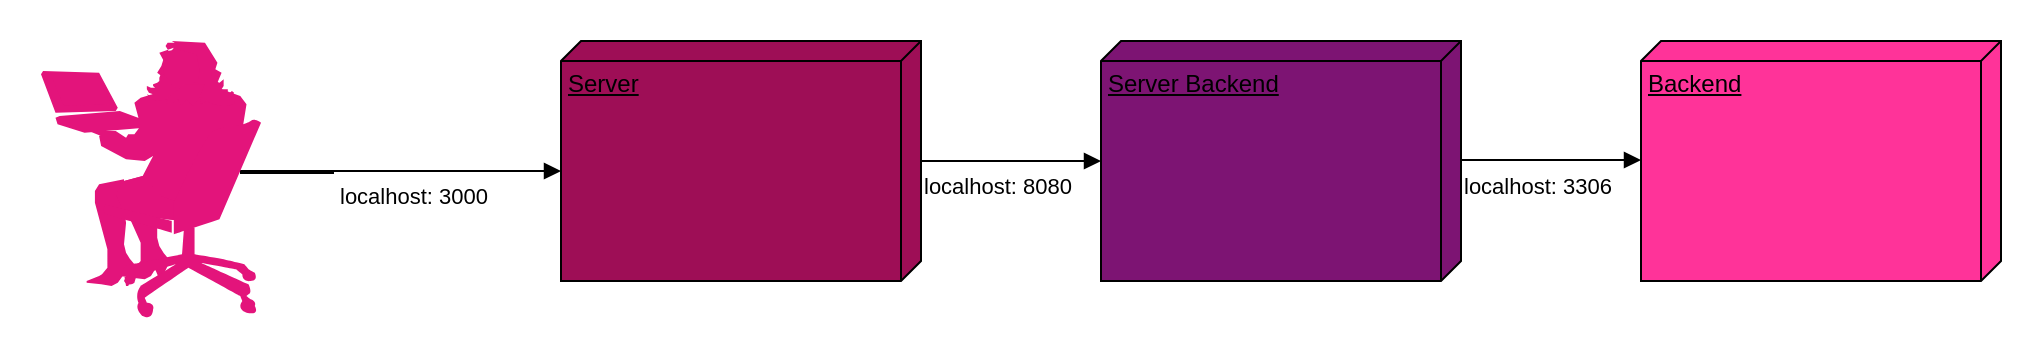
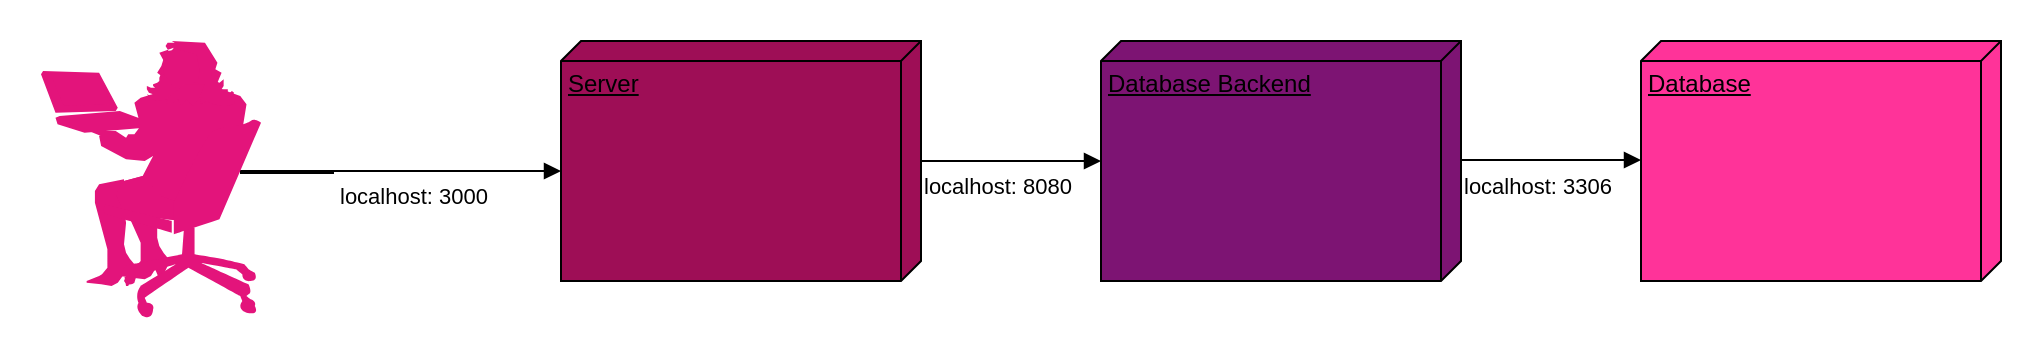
  <mxCell id="0" />
  <mxCell id="1" parent="0" />
  <mxCell id="2" value="Server" style="verticalAlign=top;align=left;spacingTop=8;spacingLeft=2;spacingRight=12;shape=cube;size=10;direction=south;fontStyle=4;html=1;whiteSpace=wrap;fillColor=#9E0E56;" parent="1" vertex="1"><mxGeometry x="280" y="20" width="180" height="120" as="geometry" /></mxCell>
- <mxCell id="3" value="Server Backend" style="verticalAlign=top;align=left;spacingTop=8;spacingLeft=2;spacingRight=12;shape=cube;size=10;direction=south;fontStyle=4;html=1;whiteSpace=wrap;fillColor=#7D1473;" parent="1" vertex="1"><mxGeometry x="550" y="20" width="180" height="120" as="geometry" /></mxCell>
- <mxCell id="4" value="Backend" style="verticalAlign=top;align=left;spacingTop=8;spacingLeft=2;spacingRight=12;shape=cube;size=10;direction=south;fontStyle=4;html=1;whiteSpace=wrap;fillColor=#FF3399;" parent="1" vertex="1"><mxGeometry x="820" y="20" width="180" height="120" as="geometry" /></mxCell>
+ <mxCell id="3" value="Database Backend" style="verticalAlign=top;align=left;spacingTop=8;spacingLeft=2;spacingRight=12;shape=cube;size=10;direction=south;fontStyle=4;html=1;whiteSpace=wrap;fillColor=#7D1473;" parent="1" vertex="1"><mxGeometry x="550" y="20" width="180" height="120" as="geometry" /></mxCell>
+ <mxCell id="4" value="Database" style="verticalAlign=top;align=left;spacingTop=8;spacingLeft=2;spacingRight=12;shape=cube;size=10;direction=south;fontStyle=4;html=1;whiteSpace=wrap;fillColor=#FF3399;" parent="1" vertex="1"><mxGeometry x="820" y="20" width="180" height="120" as="geometry" /></mxCell>
  <mxCell id="5" value="localhost: 3000" style="endArrow=block;endFill=1;html=1;edgeStyle=orthogonalEdgeStyle;align=left;verticalAlign=top;rounded=0;entryX=0;entryY=0;entryDx=65;entryDy=180;entryPerimeter=0;" parent="1" target="2" edge="1"><mxGeometry x="-1" relative="1" as="geometry"><mxPoint x="168" y="85" as="sourcePoint" /><mxPoint x="130" y="85" as="targetPoint" /><mxPoint as="offset" /><Array as="points"><mxPoint x="120" y="85" /><mxPoint x="120" y="86" /><mxPoint x="166" y="86" /><mxPoint x="166" y="85" /></Array></mxGeometry></mxCell>
  <mxCell id="6" value="localhost: 8080&lt;span style=&quot;color: rgba(0, 0, 0, 0); font-family: monospace; font-size: 0px; background-color: rgb(251, 251, 251);&quot;&gt;%3CmxGraphModel%3E%3Croot%3E%3CmxCell%20id%3D%220%22%2F%3E%3CmxCell%20id%3D%221%22%20parent%3D%220%22%2F%3E%3CmxCell%20id%3D%222%22%20value%3D%22localhost%3A%204200%22%20style%3D%22endArrow%3Dblock%3BendFill%3D1%3Bhtml%3D1%3BedgeStyle%3DorthogonalEdgeStyle%3Balign%3Dleft%3BverticalAlign%3Dtop%3Brounded%3D0%3BentryX%3D0%3BentryY%3D0%3BentryDx%3D65%3BentryDy%3D180%3BentryPerimeter%3D0%3B%22%20edge%3D%221%22%20parent%3D%221%22%3E%3CmxGeometry%20x%3D%22-1%22%20relative%3D%221%22%20as%3D%22geometry%22%3E%3CmxPoint%20x%3D%2290%22%20y%3D%22610%22%20as%3D%22sourcePoint%22%2F%3E%3CmxPoint%20x%3D%22180%22%20y%3D%22610%22%20as%3D%22targetPoint%22%2F%3E%3CmxPoint%20as%3D%22offset%22%2F%3E%3C%2FmxGeometry%3E%3C%2FmxCell%3E%3C%2Froot%3E%3C%2FmxGraphModel%3E&lt;/span&gt;&lt;span style=&quot;color: rgba(0, 0, 0, 0); font-family: monospace; font-size: 0px; background-color: rgb(251, 251, 251);&quot;&gt;%3CmxGraphModel%3E%3Croot%3E%3CmxCell%20id%3D%220%22%2F%3E%3CmxCell%20id%3D%221%22%20parent%3D%220%22%2F%3E%3CmxCell%20id%3D%222%22%20value%3D%22localhost%3A%204200%22%20style%3D%22endArrow%3Dblock%3BendFill%3D1%3Bhtml%3D1%3BedgeStyle%3DorthogonalEdgeStyle%3Balign%3Dleft%3BverticalAlign%3Dtop%3Brounded%3D0%3BentryX%3D0%3BentryY%3D0%3BentryDx%3D65%3BentryDy%3D180%3BentryPerimeter%3D0%3B%22%20edge%3D%221%22%20parent%3D%221%22%3E%3CmxGeometry%20x%3D%22-1%22%20relative%3D%221%22%20as%3D%22geometry%22%3E%3CmxPoint%20x%3D%2290%22%20y%3D%22610%22%20as%3D%22sourcePoint%22%2F%3E%3CmxPoint%20x%3D%22180%22%20y%3D%22610%22%20as%3D%22targetPoint%22%2F%3E%3CmxPoint%20as%3D%22offset%22%2F%3E%3C%2FmxGeometry%3E%3C%2FmxCell%3E%3C%2Froot%3E%3C%2FmxGraphModel%3E&lt;/span&gt;" style="endArrow=block;endFill=1;html=1;edgeStyle=orthogonalEdgeStyle;align=left;verticalAlign=top;rounded=0;entryX=0;entryY=0;entryDx=65;entryDy=180;entryPerimeter=0;" parent="1" edge="1"><mxGeometry x="-1" relative="1" as="geometry"><mxPoint x="460" y="80" as="sourcePoint" /><mxPoint x="550" y="80" as="targetPoint" /><mxPoint as="offset" /></mxGeometry></mxCell>
  <mxCell id="7" value="localhost: 3306&lt;span style=&quot;color: rgba(0, 0, 0, 0); font-family: monospace; font-size: 0px; background-color: rgb(251, 251, 251);&quot;&gt;%3CmxGraphModel%3E%3Croot%3E%3CmxCell%20id%3D%220%22%2F%3E%3CmxCell%20id%3D%221%22%20parent%3D%220%22%2F%3E%3CmxCell%20id%3D%222%22%20value%3D%22localhost%3A%204200%22%20style%3D%22endArrow%3Dblock%3BendFill%3D1%3Bhtml%3D1%3BedgeStyle%3DorthogonalEdgeStyle%3Balign%3Dleft%3BverticalAlign%3Dtop%3Brounded%3D0%3BentryX%3D0%3BentryY%3D0%3BentryDx%3D65%3BentryDy%3D180%3BentryPerimeter%3D0%3B%22%20edge%3D%221%22%20parent%3D%221%22%3E%3CmxGeometry%20x%3D%22-1%22%20relative%3D%221%22%20as%3D%22geometry%22%3E%3CmxPoint%20x%3D%2290%22%20y%3D%22610%22%20as%3D%22sourcePoint%22%2F%3E%3CmxPoint%20x%3D%22180%22%20y%3D%22610%22%20as%3D%22targetPoint%22%2F%3E%3CmxPoint%20as%3D%22offset%22%2F%3E%3C%2FmxGeometry%3E%3C%2FmxCell%3E%3C%2Froot%3E%3C%2FmxGraphModel%3E&lt;/span&gt;&lt;span style=&quot;color: rgba(0, 0, 0, 0); font-family: monospace; font-size: 0px; background-color: rgb(251, 251, 251);&quot;&gt;%3CmxGraphModel%3E%3Croot%3E%3CmxCell%20id%3D%220%22%2F%3E%3CmxCell%20id%3D%221%22%20parent%3D%220%22%2F%3E%3CmxCell%20id%3D%222%22%20value%3D%22localhost%3A%204200%22%20style%3D%22endArrow%3Dblock%3BendFill%3D1%3Bhtml%3D1%3BedgeStyle%3DorthogonalEdgeStyle%3Balign%3Dleft%3BverticalAlign%3Dtop%3Brounded%3D0%3BentryX%3D0%3BentryY%3D0%3BentryDx%3D65%3BentryDy%3D180%3BentryPerimeter%3D0%3B%22%20edge%3D%221%22%20parent%3D%221%22%3E%3CmxGeometry%20x%3D%22-1%22%20relative%3D%221%22%20as%3D%22geometry%22%3E%3CmxPoint%20x%3D%2290%22%20y%3D%22610%22%20as%3D%22sourcePoint%22%2F%3E%3CmxPoint%20x%3D%22180%22%20y%3D%22610%22%20as%3D%22targetPoint%22%2F%3E%3CmxPoint%20as%3D%22offset%22%2F%3E%3C%2FmxGeometry%3E%3C%2FmxCell%3E%3C%2Froot%3E%3C%2FmxGraphModel%3E&lt;/span&gt;" style="endArrow=block;endFill=1;html=1;edgeStyle=orthogonalEdgeStyle;align=left;verticalAlign=top;rounded=0;entryX=0;entryY=0;entryDx=65;entryDy=180;entryPerimeter=0;" parent="1" edge="1"><mxGeometry x="-1" relative="1" as="geometry"><mxPoint x="730" y="79.5" as="sourcePoint" /><mxPoint x="820" y="79.5" as="targetPoint" /><mxPoint as="offset" /></mxGeometry></mxCell>
  <mxCell id="8" value="" style="shape=mxgraph.cisco.people.sitting_woman;html=1;pointerEvents=1;dashed=0;fillColor=#E3147B;strokeColor=#ffffff;strokeWidth=2;verticalLabelPosition=bottom;verticalAlign=top;align=center;outlineConnect=0;" vertex="1" parent="1"><mxGeometry x="20" y="20" width="110" height="140" as="geometry" /></mxCell>
